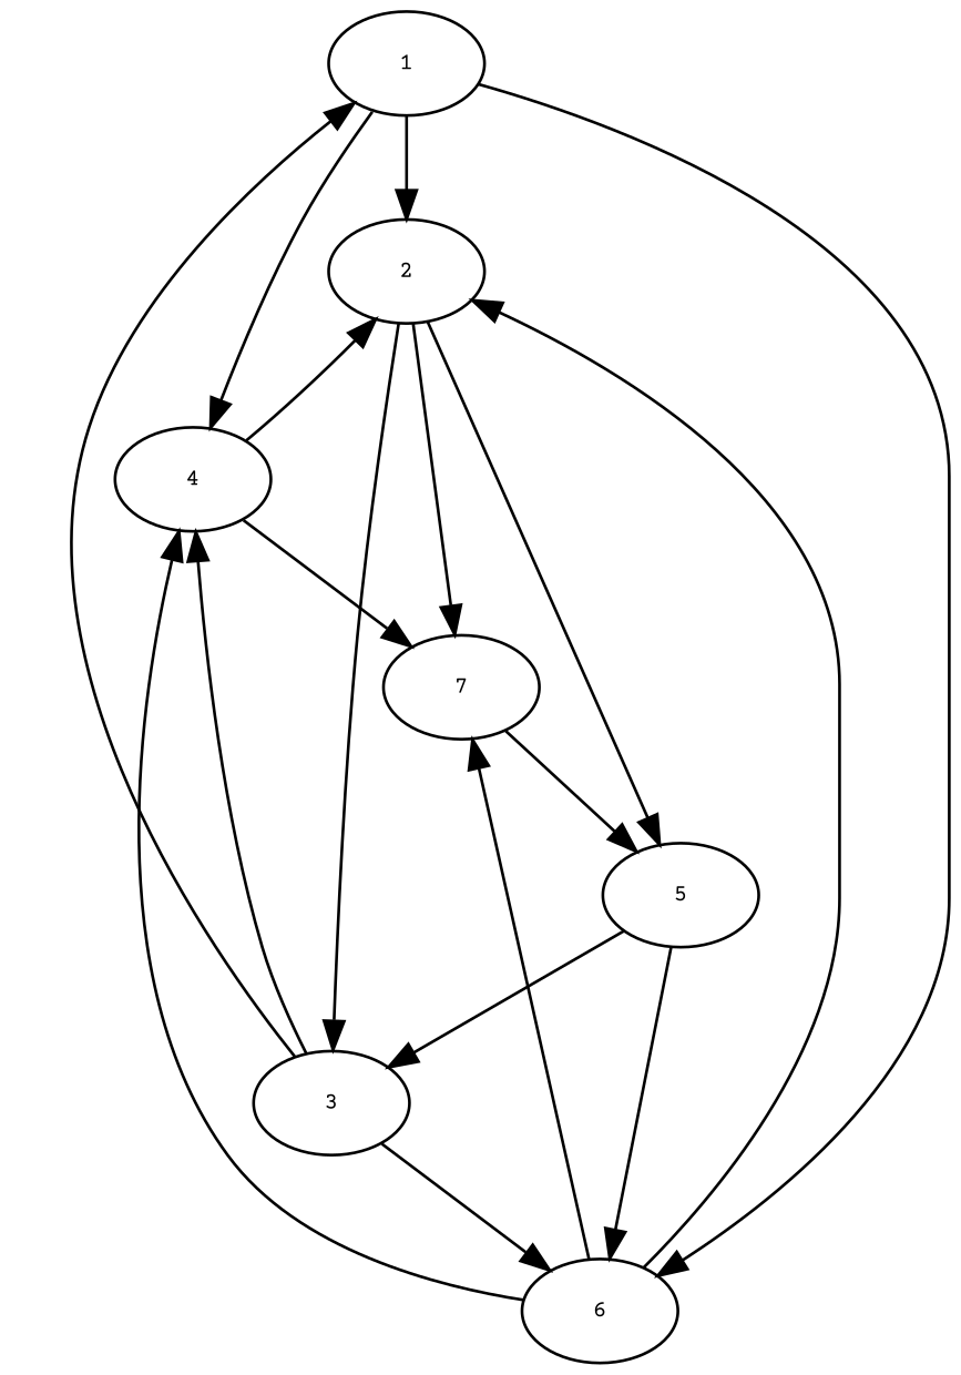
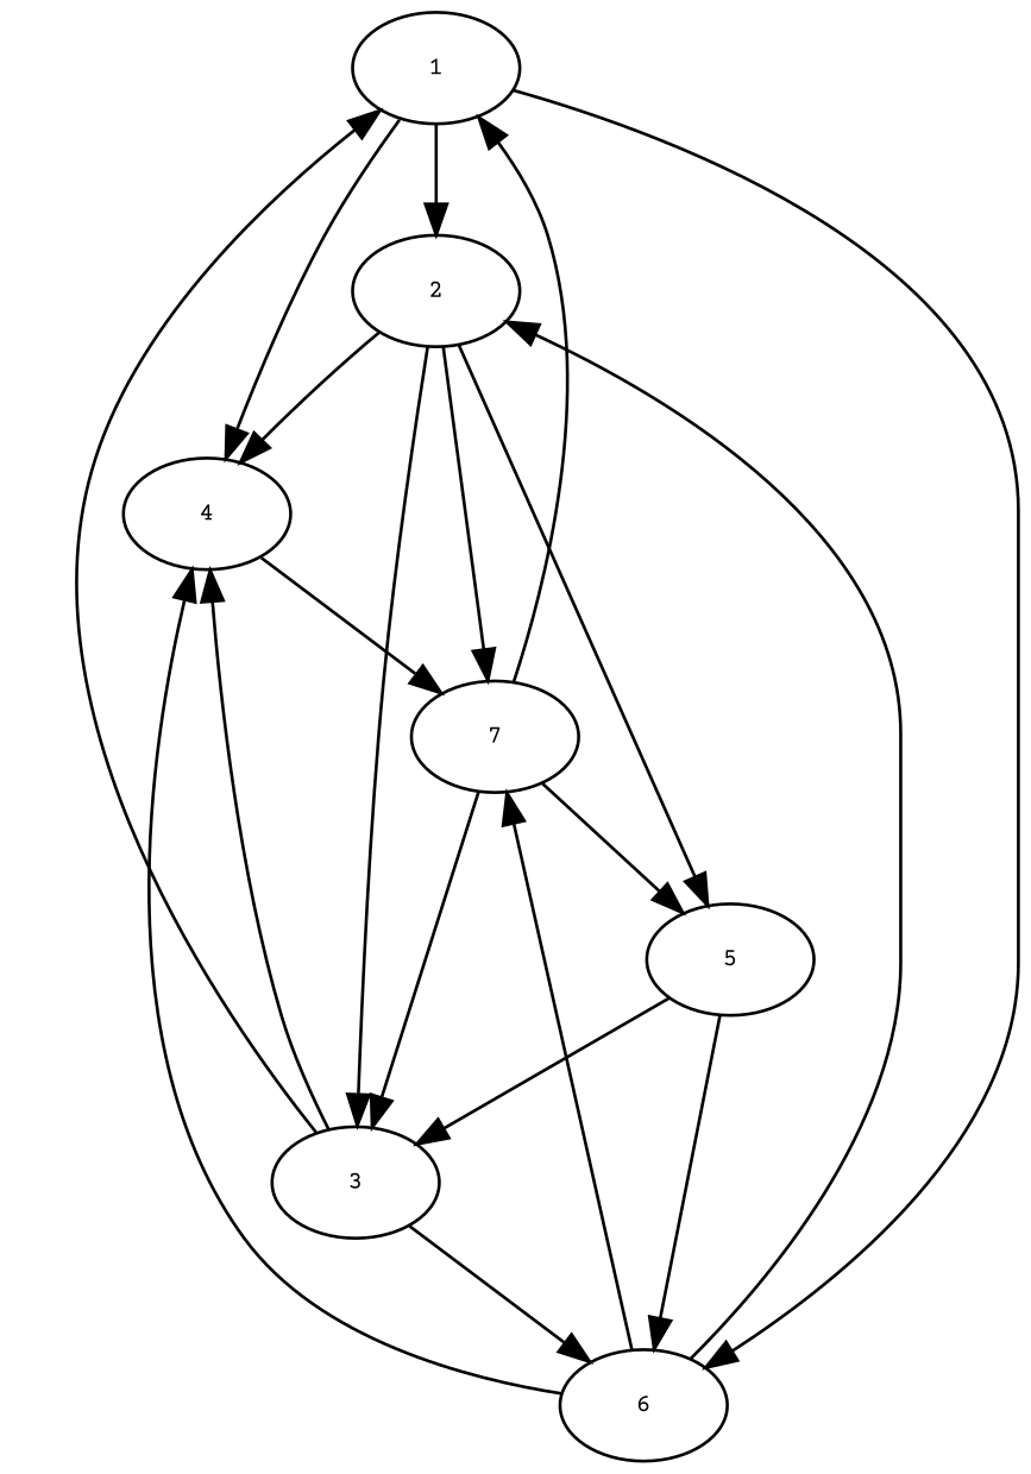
  digraph {
    fontname="Courier Prime"
    node [fontname="Courier Prime" fontsize=8]
    edge [fontname="Courier Prime" fontsize=8]
    n1 [label=1]
    n2 [label=2]
    n3 [label=4]
    n4 [label=6]
    n5 [label=3]
    n6 [label=5]
    n7 [label=7]
    n1 -> n2
    n1 -> n3
    n1 -> n4
    n2 -> n5
    n2 -> n6
    n2 -> n7
-   n3 -> n2
+   n2 -> n3
    n3 -> n7
    n4 -> n2
    n4 -> n3
    n4 -> n7
    n5 -> n1
    n5 -> n3
    n5 -> n4
    n6 -> n4
    n6 -> n5
+   n7 -> n1
+   n7 -> n5
    n7 -> n6
  }
